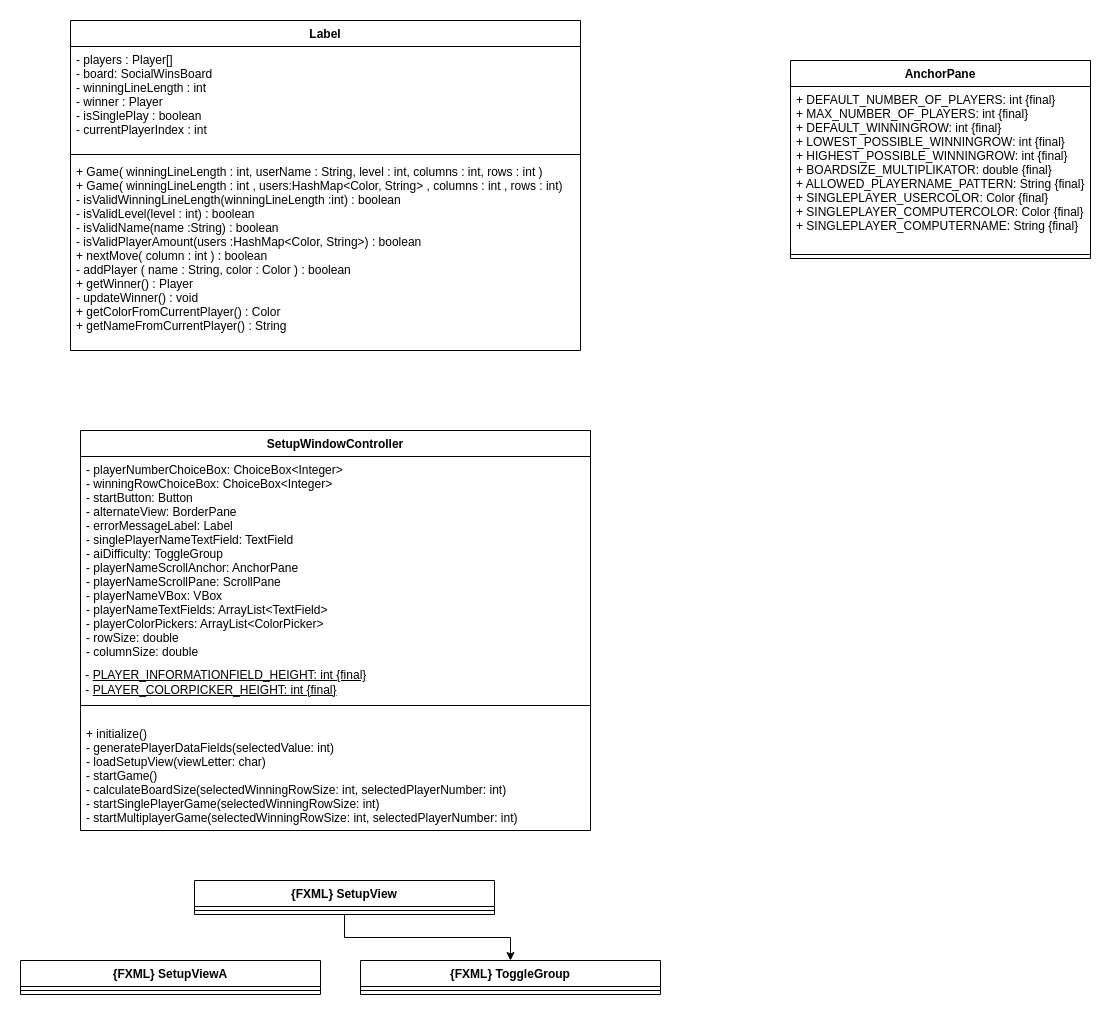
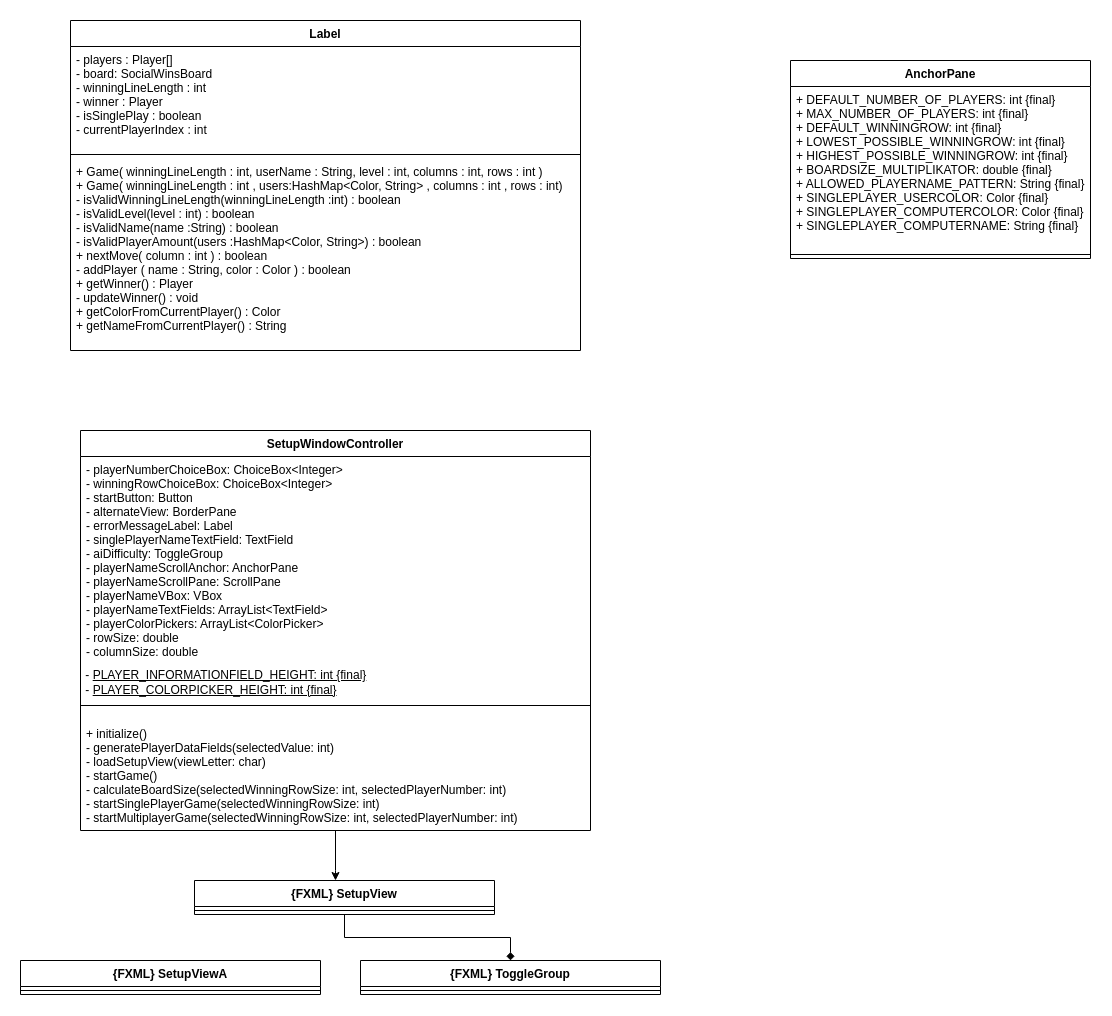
  <mxCell id="0" />
  <mxCell id="1" parent="0" />
  <mxCell id="2" value="Label&#10;" style="swimlane;fontStyle=1;align=center;verticalAlign=top;childLayout=stackLayout;horizontal=1;startSize=26;horizontalStack=0;resizeParent=1;resizeParentMax=0;resizeLast=0;collapsible=1;marginBottom=0;" parent="1" vertex="1"><mxGeometry x="70" y="20" width="510" height="330" as="geometry" /></mxCell>
  <mxCell id="3" value="- players : Player[]&#10;- board: SocialWinsBoard&#10;- winningLineLength : int&#10;- winner : Player&#10;- isSinglePlay : boolean&#10;- currentPlayerIndex : int" style="text;strokeColor=none;fillColor=none;align=left;verticalAlign=top;spacingLeft=4;spacingRight=4;overflow=hidden;rotatable=0;points=[[0,0.5],[1,0.5]];portConstraint=eastwest;" parent="2" vertex="1"><mxGeometry y="26" width="510" height="104" as="geometry" /></mxCell>
  <mxCell id="4" value="" style="line;strokeWidth=1;fillColor=none;align=left;verticalAlign=middle;spacingTop=-1;spacingLeft=3;spacingRight=3;rotatable=0;labelPosition=right;points=[];portConstraint=eastwest;" parent="2" vertex="1"><mxGeometry y="130" width="510" height="8" as="geometry" /></mxCell>
  <mxCell id="5" value="+ Game( winningLineLength : int, userName : String, level : int, columns : int, rows : int )&#10;+ Game( winningLineLength : int , users:HashMap&lt;Color, String&gt; , columns : int , rows : int) &#10;- isValidWinningLineLength(winningLineLength :int) : boolean&#10;- isValidLevel(level : int) : boolean&#10;- isValidName(name :String) : boolean&#10;- isValidPlayerAmount(users :HashMap&lt;Color, String&gt;) : boolean&#10;+ nextMove( column : int ) : boolean&#10;- addPlayer ( name : String, color : Color ) : boolean&#10;+ getWinner() : Player&#10;- updateWinner() : void&#10;+ getColorFromCurrentPlayer() : Color&#10;+ getNameFromCurrentPlayer() : String" style="text;strokeColor=none;fillColor=none;align=left;verticalAlign=top;spacingLeft=4;spacingRight=4;overflow=hidden;rotatable=0;points=[[0,0.5],[1,0.5]];portConstraint=eastwest;" parent="2" vertex="1"><mxGeometry y="138" width="510" height="192" as="geometry" /></mxCell>
  <mxCell id="6" value="AnchorPane" style="swimlane;fontStyle=1;align=center;verticalAlign=top;childLayout=stackLayout;horizontal=1;startSize=26;horizontalStack=0;resizeParent=1;resizeParentMax=0;resizeLast=0;collapsible=1;marginBottom=0;" vertex="1" parent="1"><mxGeometry x="790" y="60" width="300" height="198" as="geometry" /></mxCell>
  <mxCell id="7" value="+ DEFAULT_NUMBER_OF_PLAYERS: int {final}&#10;+ MAX_NUMBER_OF_PLAYERS: int {final}&#10;+ DEFAULT_WINNINGROW: int {final}&#10;+ LOWEST_POSSIBLE_WINNINGROW: int {final}&#10;+ HIGHEST_POSSIBLE_WINNINGROW: int {final}&#10;+ BOARDSIZE_MULTIPLIKATOR: double {final}&#10;+ ALLOWED_PLAYERNAME_PATTERN: String {final}&#10;+ SINGLEPLAYER_USERCOLOR: Color {final}&#10;+ SINGLEPLAYER_COMPUTERCOLOR: Color {final}&#10;+ SINGLEPLAYER_COMPUTERNAME: String {final}" style="text;strokeColor=none;fillColor=none;align=left;verticalAlign=top;spacingLeft=4;spacingRight=4;overflow=hidden;rotatable=0;points=[[0,0.5],[1,0.5]];portConstraint=eastwest;" vertex="1" parent="6"><mxGeometry y="26" width="300" height="164" as="geometry" /></mxCell>
  <mxCell id="8" value="" style="line;strokeWidth=1;fillColor=none;align=left;verticalAlign=middle;spacingTop=-1;spacingLeft=3;spacingRight=3;rotatable=0;labelPosition=right;points=[];portConstraint=eastwest;" vertex="1" parent="6"><mxGeometry y="190" width="300" height="8" as="geometry" /></mxCell>
+ <mxCell id="9" style="edgeStyle=orthogonalEdgeStyle;rounded=0;orthogonalLoop=1;jettySize=auto;html=1;" edge="1" parent="1" source="10" target="16"><mxGeometry relative="1" as="geometry"><Array as="points"><mxPoint x="335" y="870" /><mxPoint x="335" y="870" /></Array></mxGeometry></mxCell>
  <mxCell id="10" value="SetupWindowController" style="swimlane;fontStyle=1;align=center;verticalAlign=top;childLayout=stackLayout;horizontal=1;startSize=26;horizontalStack=0;resizeParent=1;resizeParentMax=0;resizeLast=0;collapsible=1;marginBottom=0;" vertex="1" parent="1"><mxGeometry x="80" y="430" width="510" height="400" as="geometry" /></mxCell>
  <mxCell id="11" value="- playerNumberChoiceBox: ChoiceBox&lt;Integer&gt;&#10;- winningRowChoiceBox: ChoiceBox&lt;Integer&gt;&#10;- startButton: Button&#10;- alternateView: BorderPane&#10;- errorMessageLabel: Label&#10;- singlePlayerNameTextField: TextField&#10;- aiDifficulty: ToggleGroup&#10;- playerNameScrollAnchor: AnchorPane&#10;- playerNameScrollPane: ScrollPane&#10;- playerNameVBox: VBox&#10;- playerNameTextFields: ArrayList&lt;TextField&gt;&#10;- playerColorPickers: ArrayList&lt;ColorPicker&gt;&#10;- rowSize: double&#10;- columnSize: double" style="text;strokeColor=none;fillColor=none;align=left;verticalAlign=top;spacingLeft=4;spacingRight=4;overflow=hidden;rotatable=0;points=[[0,0.5],[1,0.5]];portConstraint=eastwest;" vertex="1" parent="10"><mxGeometry y="26" width="510" height="204" as="geometry" /></mxCell>
  <mxCell id="12" value="&amp;nbsp;&lt;div align=&quot;left&quot;&gt;&amp;nbsp;- &lt;u&gt;PLAYER_INFORMATIONFIELD_HEIGHT: int {final}&lt;/u&gt; &lt;br&gt;&lt;/div&gt;&lt;div align=&quot;left&quot;&gt;&amp;nbsp;- &lt;u&gt;PLAYER_COLORPICKER_HEIGHT: int {final}&lt;/u&gt;&lt;/div&gt;" style="text;html=1;strokeColor=none;fillColor=none;align=left;verticalAlign=middle;whiteSpace=wrap;rounded=0;" vertex="1" parent="10"><mxGeometry y="230" width="510" height="30" as="geometry" /></mxCell>
  <mxCell id="13" value="" style="line;strokeWidth=1;fillColor=none;align=left;verticalAlign=middle;spacingTop=-1;spacingLeft=3;spacingRight=3;rotatable=0;labelPosition=right;points=[];portConstraint=eastwest;" vertex="1" parent="10"><mxGeometry y="260" width="510" height="30" as="geometry" /></mxCell>
  <mxCell id="14" value="+ initialize()&#10;- generatePlayerDataFields(selectedValue: int)&#10;- loadSetupView(viewLetter: char)&#10;- startGame()&#10;- calculateBoardSize(selectedWinningRowSize: int, selectedPlayerNumber: int)&#10;- startSinglePlayerGame(selectedWinningRowSize: int)&#10;- startMultiplayerGame(selectedWinningRowSize: int, selectedPlayerNumber: int)&#10;&#10;" style="text;strokeColor=none;fillColor=none;align=left;verticalAlign=top;spacingLeft=4;spacingRight=4;overflow=hidden;rotatable=0;points=[[0,0.5],[1,0.5]];portConstraint=eastwest;" vertex="1" parent="10"><mxGeometry y="290" width="510" height="110" as="geometry" /></mxCell>
- <mxCell id="15" style="edgeStyle=orthogonalEdgeStyle;rounded=0;orthogonalLoop=1;jettySize=auto;html=1;exitX=0.5;exitY=1;exitDx=0;exitDy=0;entryX=0.5;entryY=0;entryDx=0;entryDy=0;" edge="1" parent="1" source="16" target="20"><mxGeometry relative="1" as="geometry" /></mxCell>
+ <mxCell id="15" style="edgeStyle=orthogonalEdgeStyle;rounded=0;orthogonalLoop=1;jettySize=auto;html=1;exitX=0.5;exitY=1;exitDx=0;exitDy=0;entryX=0.5;entryY=0;entryDx=0;entryDy=0;endArrow=diamond;" edge="1" parent="1" source="16" target="20"><mxGeometry relative="1" as="geometry" /></mxCell>
  <mxCell id="16" value="{FXML} SetupView" style="swimlane;fontStyle=1;align=center;verticalAlign=top;childLayout=stackLayout;horizontal=1;startSize=26;horizontalStack=0;resizeParent=1;resizeParentMax=0;resizeLast=0;collapsible=1;marginBottom=0;" vertex="1" parent="1"><mxGeometry x="194" y="880" width="300" height="34" as="geometry" /></mxCell>
  <mxCell id="17" value="" style="line;strokeWidth=1;fillColor=none;align=left;verticalAlign=middle;spacingTop=-1;spacingLeft=3;spacingRight=3;rotatable=0;labelPosition=right;points=[];portConstraint=eastwest;" vertex="1" parent="16"><mxGeometry y="26" width="300" height="8" as="geometry" /></mxCell>
  <mxCell id="18" value="{FXML} SetupViewA" style="swimlane;fontStyle=1;align=center;verticalAlign=top;childLayout=stackLayout;horizontal=1;startSize=26;horizontalStack=0;resizeParent=1;resizeParentMax=0;resizeLast=0;collapsible=1;marginBottom=0;" vertex="1" parent="1"><mxGeometry x="20" y="960" width="300" height="34" as="geometry" /></mxCell>
  <mxCell id="19" value="" style="line;strokeWidth=1;fillColor=none;align=left;verticalAlign=middle;spacingTop=-1;spacingLeft=3;spacingRight=3;rotatable=0;labelPosition=right;points=[];portConstraint=eastwest;" vertex="1" parent="18"><mxGeometry y="26" width="300" height="8" as="geometry" /></mxCell>
  <mxCell id="20" value="{FXML} ToggleGroup" style="swimlane;fontStyle=1;align=center;verticalAlign=top;childLayout=stackLayout;horizontal=1;startSize=26;horizontalStack=0;resizeParent=1;resizeParentMax=0;resizeLast=0;collapsible=1;marginBottom=0;" vertex="1" parent="1"><mxGeometry x="360" y="960" width="300" height="34" as="geometry" /></mxCell>
  <mxCell id="21" value="" style="line;strokeWidth=1;fillColor=none;align=left;verticalAlign=middle;spacingTop=-1;spacingLeft=3;spacingRight=3;rotatable=0;labelPosition=right;points=[];portConstraint=eastwest;" vertex="1" parent="20"><mxGeometry y="26" width="300" height="8" as="geometry" /></mxCell>
